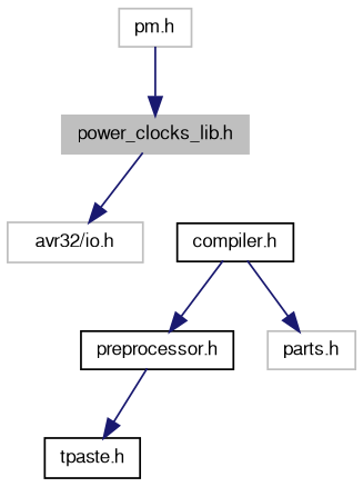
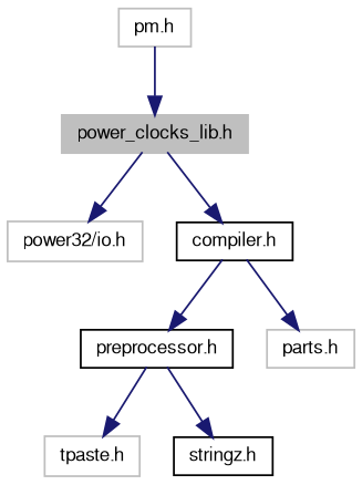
  digraph {
    node [color=grey75 fillcolor=white fontname=FreeSans fontsize=10 shape=record style=filled]
    edge [color=midnightblue fontname=FreeSans fontsize=10 labelfontname=FreeSans labelfontsize=10 style=solid]
    n1 [fillcolor=grey75 fontcolor=black height=0.2 label="power_clocks_lib.h" width=0.4]
-   n2 [height=0.2 label="avr32/io.h" width=0.4]
+   n2 [height=0.2 label="power32/io.h" width=0.4]
    n3 [color=black height=0.2 label="compiler.h" width=0.4]
    n4 [color=black height=0.2 label="preprocessor.h" width=0.4]
    n5 [height=0.2 label="parts.h" width=0.4]
    n6 [height=0.2 label="pm.h" width=0.4]
-   n7 [color=black height=0.2 label="tpaste.h" width=0.4]
+   n7 [height=0.2 label="tpaste.h" width=0.4]
+   n8 [color=black height=0.2 label="stringz.h" width=0.4]
    n1 -> n2
+   n1 -> n3
    n3 -> n4
    n3 -> n5
    n4 -> n7
+   n4 -> n8
    n6 -> n1
  }
